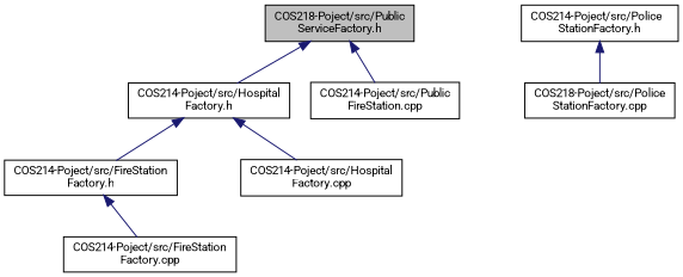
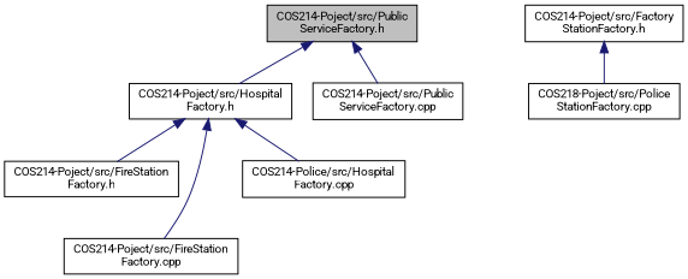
  digraph {
    fontname=Roboto
    node [color=black fillcolor=white fontname=Roboto fontsize=10 shape=record style=filled]
    edge [color=midnightblue dir=back fontname=Roboto fontsize=10 labelfontname=Helvetica labelfontsize=10 style=solid]
-   n1 [fillcolor=grey75 fontcolor=black height=0.2 label="COS218-Poject/src/Public\lServiceFactory.h" width=0.4]
+   n1 [fillcolor=grey75 fontcolor=black height=0.2 label="COS214-Poject/src/Public\lServiceFactory.h" width=0.4]
    n2 [height=0.2 label="COS214-Poject/src/Hospital\lFactory.h" width=0.4]
-   n3 [height=0.2 label="COS214-Poject/src/Public\lFireStation.cpp" width=0.4]
+   n3 [height=0.2 label="COS214-Poject/src/Public\lServiceFactory.cpp" width=0.4]
    n4 [height=0.2 label="COS214-Poject/src/FireStation\lFactory.h" width=0.4]
    n5 [height=0.2 label="COS214-Poject/src/FireStation\lFactory.cpp" width=0.4]
-   n6 [height=0.2 label="COS214-Poject/src/Hospital\lFactory.cpp" width=0.4]
-   n7 [height=0.2 label="COS214-Poject/src/Police\lStationFactory.h" width=0.4]
+   n6 [height=0.2 label="COS214-Police/src/Hospital\lFactory.cpp" width=0.4]
+   n7 [height=0.2 label="COS214-Poject/src/Factory\lStationFactory.h" width=0.4]
    n8 [height=0.2 label="COS218-Poject/src/Police\lStationFactory.cpp" width=0.4]
    n1 -> n2
    n1 -> n3
    n2 -> n4
    n2 -> n6
-   n4 -> n5
+   n2 -> n5
    n7 -> n8
  }
